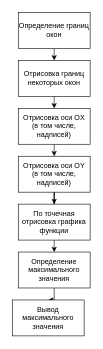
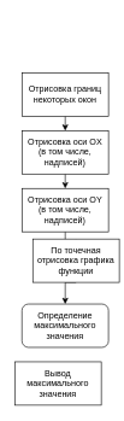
  <mxCell id="0" />
  <mxCell id="1" parent="0" />
- <mxCell id="2" style="edgeStyle=orthogonalEdgeStyle;rounded=0;orthogonalLoop=1;jettySize=auto;html=1;exitX=0.5;exitY=1;exitDx=0;exitDy=0;entryX=0.5;entryY=0;entryDx=0;entryDy=0;" edge="1" parent="1" source="3" target="5"><mxGeometry relative="1" as="geometry" /></mxCell>
- <mxCell id="3" value="Определение границ окон" style="rounded=0;whiteSpace=wrap;html=1;" vertex="1" parent="1"><mxGeometry x="30" y="20" width="120" height="60" as="geometry" /></mxCell>
  <mxCell id="4" style="edgeStyle=orthogonalEdgeStyle;rounded=0;orthogonalLoop=1;jettySize=auto;html=1;exitX=0.5;exitY=1;exitDx=0;exitDy=0;entryX=0.5;entryY=0;entryDx=0;entryDy=0;" edge="1" parent="1" source="5" target="7"><mxGeometry relative="1" as="geometry" /></mxCell>
  <mxCell id="5" value="Отрисовка границ некоторых окон" style="rounded=0;whiteSpace=wrap;html=1;" vertex="1" parent="1"><mxGeometry x="30" y="100" width="120" height="60" as="geometry" /></mxCell>
  <mxCell id="6" style="edgeStyle=orthogonalEdgeStyle;rounded=0;orthogonalLoop=1;jettySize=auto;html=1;exitX=0.5;exitY=1;exitDx=0;exitDy=0;entryX=0.5;entryY=0;entryDx=0;entryDy=0;" edge="1" parent="1" source="7" target="9"><mxGeometry relative="1" as="geometry" /></mxCell>
  <mxCell id="7" value="&lt;div&gt;Отрисовка оси OX&lt;/div&gt;&lt;div&gt;(в том числе, надписей)&lt;/div&gt;" style="rounded=0;whiteSpace=wrap;html=1;" vertex="1" parent="1"><mxGeometry x="30" y="180" width="120" height="60" as="geometry" /></mxCell>
  <mxCell id="8" style="edgeStyle=orthogonalEdgeStyle;rounded=0;orthogonalLoop=1;jettySize=auto;html=1;exitX=0.5;exitY=1;exitDx=0;exitDy=0;" edge="1" parent="1" source="9" target="11"><mxGeometry relative="1" as="geometry" /></mxCell>
  <mxCell id="9" value="&lt;div&gt;Отрисовка оси OY&lt;/div&gt;&lt;div&gt;(в том числе, надписей)&lt;/div&gt;" style="rounded=0;whiteSpace=wrap;html=1;" vertex="1" parent="1"><mxGeometry x="30" y="260" width="120" height="60" as="geometry" /></mxCell>
  <mxCell id="10" style="edgeStyle=orthogonalEdgeStyle;rounded=0;orthogonalLoop=1;jettySize=auto;html=1;exitX=0.5;exitY=1;exitDx=0;exitDy=0;entryX=0.5;entryY=0;entryDx=0;entryDy=0;" edge="1" parent="1" source="11" target="13"><mxGeometry relative="1" as="geometry" /></mxCell>
- <mxCell id="11" value="&lt;div&gt;По точечная отрисовка графика функции&lt;/div&gt;" style="rounded=0;whiteSpace=wrap;html=1;" vertex="1" parent="1"><mxGeometry x="30" y="340" width="120" height="60" as="geometry" /></mxCell>
- <mxCell id="12" style="edgeStyle=orthogonalEdgeStyle;rounded=0;orthogonalLoop=1;jettySize=auto;html=1;exitX=0.5;exitY=1;exitDx=0;exitDy=0;" edge="1" parent="1" source="13" target="14"><mxGeometry relative="1" as="geometry" /></mxCell>
- <mxCell id="13" value="&lt;div&gt;Определение максимального значения&lt;/div&gt;" style="rounded=0;whiteSpace=wrap;html=1;" vertex="1" parent="1"><mxGeometry x="30" y="420" width="120" height="60" as="geometry" /></mxCell>
+ <mxCell id="11" value="&lt;div&gt;По точечная отрисовка графика функции&lt;/div&gt;" style="rounded=0;whiteSpace=wrap;html=1;" vertex="1" parent="1"><mxGeometry x="45" y="330" width="120" height="60" as="geometry" /></mxCell>
+ <mxCell id="13" value="&lt;div&gt;Определение максимального значения&lt;/div&gt;" style="whiteSpace=wrap;html=1;rounded=1;" vertex="1" parent="1"><mxGeometry x="30" y="420" width="120" height="60" as="geometry" /></mxCell>
  <mxCell id="14" value="&lt;div&gt;Вывод максимального значения&lt;/div&gt;" style="rounded=0;whiteSpace=wrap;html=1;" vertex="1" parent="1"><mxGeometry x="20" y="500" width="120" height="60" as="geometry" /></mxCell>
